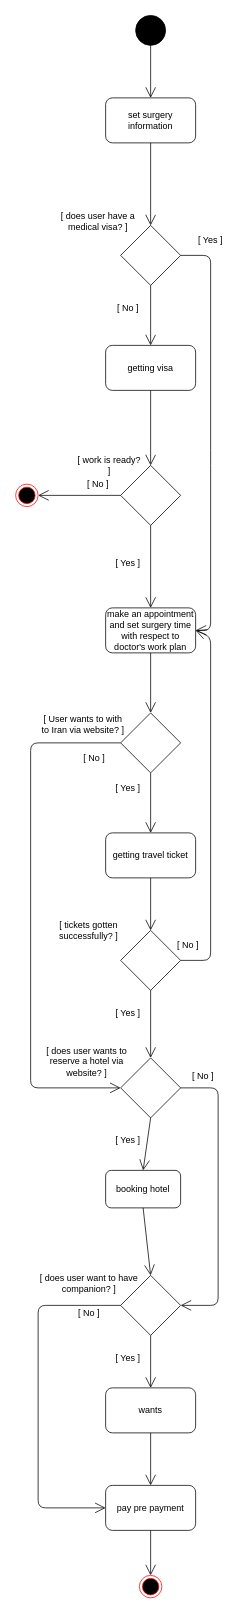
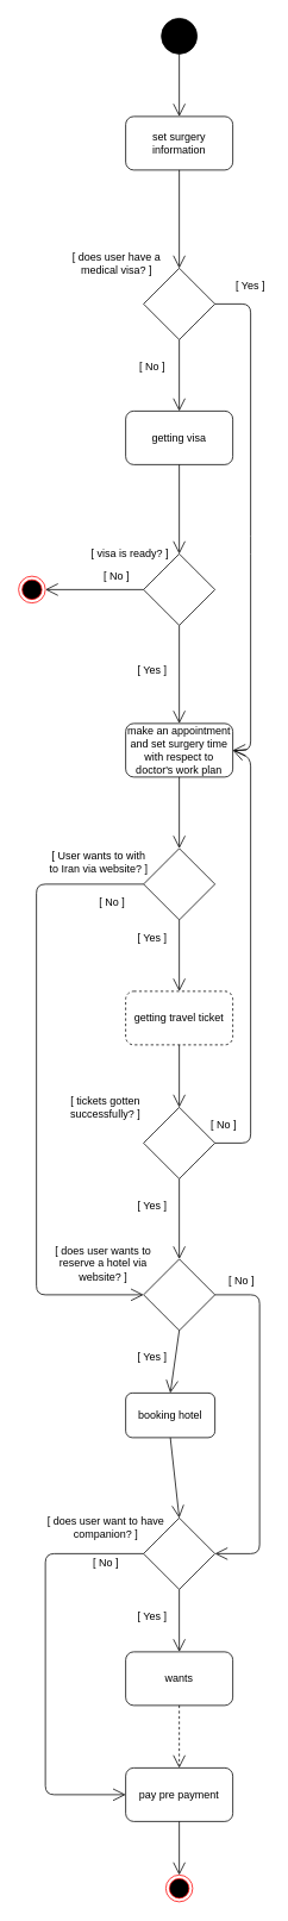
  <mxCell id="0" />
  <mxCell id="1" parent="0" />
  <mxCell id="2" value="" style="ellipse;whiteSpace=wrap;html=1;aspect=fixed;fillColor=#000000;" parent="1" vertex="1"><mxGeometry x="180" y="20" width="40" height="40" as="geometry" /></mxCell>
  <mxCell id="3" value="set surgery information" style="rounded=1;whiteSpace=wrap;html=1;fillColor=#FFFFFF;" parent="1" vertex="1"><mxGeometry x="140" y="130" width="120" height="60" as="geometry" /></mxCell>
  <mxCell id="4" value="" style="endArrow=open;endFill=1;endSize=12;html=1;exitX=0.5;exitY=1;exitDx=0;exitDy=0;entryX=0.5;entryY=0;entryDx=0;entryDy=0;" parent="1" source="2" target="3" edge="1"><mxGeometry width="160" relative="1" as="geometry"><mxPoint x="190" y="240" as="sourcePoint" /><mxPoint x="350" y="240" as="targetPoint" /></mxGeometry></mxCell>
  <mxCell id="5" value="" style="rhombus;whiteSpace=wrap;html=1;fillColor=#FFFFFF;" parent="1" vertex="1"><mxGeometry x="160" y="300" width="80" height="80" as="geometry" /></mxCell>
  <mxCell id="6" value="" style="endArrow=open;endFill=1;endSize=12;html=1;exitX=0.5;exitY=1;exitDx=0;exitDy=0;entryX=0.5;entryY=0;entryDx=0;entryDy=0;" parent="1" source="3" target="5" edge="1"><mxGeometry width="160" relative="1" as="geometry"><mxPoint x="-30" y="320" as="sourcePoint" /><mxPoint x="130" y="320" as="targetPoint" /></mxGeometry></mxCell>
  <mxCell id="7" value="[ does user have a medical visa? ]" style="text;html=1;strokeColor=none;fillColor=none;align=center;verticalAlign=middle;whiteSpace=wrap;rounded=0;" parent="1" vertex="1"><mxGeometry x="60" y="280" width="140" height="30" as="geometry" /></mxCell>
  <mxCell id="8" value="" style="endArrow=open;endFill=1;endSize=12;html=1;exitX=1;exitY=0.5;exitDx=0;exitDy=0;entryX=1;entryY=0.5;entryDx=0;entryDy=0;" parent="1" source="5" target="13" edge="1"><mxGeometry width="160" relative="1" as="geometry"><mxPoint x="300" y="340" as="sourcePoint" /><mxPoint x="330" y="590" as="targetPoint" /><Array as="points"><mxPoint x="280" y="340" /><mxPoint x="280" y="610" /><mxPoint x="280" y="840" /></Array></mxGeometry></mxCell>
  <mxCell id="9" value="" style="endArrow=open;endFill=1;endSize=12;html=1;exitX=0.5;exitY=1;exitDx=0;exitDy=0;entryX=0.5;entryY=0;entryDx=0;entryDy=0;" parent="1" source="5" target="12" edge="1"><mxGeometry width="160" relative="1" as="geometry"><mxPoint x="180" y="450" as="sourcePoint" /><mxPoint x="200" y="470" as="targetPoint" /></mxGeometry></mxCell>
  <mxCell id="10" value="[ No ]" style="text;html=1;strokeColor=none;fillColor=none;align=center;verticalAlign=middle;whiteSpace=wrap;rounded=0;" parent="1" vertex="1"><mxGeometry x="150" y="400" width="40" height="20" as="geometry" /></mxCell>
  <mxCell id="11" value="[ Yes ]" style="text;html=1;strokeColor=none;fillColor=none;align=center;verticalAlign=middle;whiteSpace=wrap;rounded=0;" parent="1" vertex="1"><mxGeometry x="260" y="310" width="40" height="20" as="geometry" /></mxCell>
  <mxCell id="12" value="getting visa" style="rounded=1;whiteSpace=wrap;html=1;fillColor=#FFFFFF;" parent="1" vertex="1"><mxGeometry x="140" y="460" width="120" height="60" as="geometry" /></mxCell>
  <mxCell id="13" value="make an appointment and set surgery time with respect to doctor's work plan" style="rounded=1;whiteSpace=wrap;html=1;fillColor=#FFFFFF;" parent="1" vertex="1"><mxGeometry x="140" y="810" width="120" height="60" as="geometry" /></mxCell>
  <mxCell id="14" value="" style="rhombus;whiteSpace=wrap;html=1;fillColor=#FFFFFF;" parent="1" vertex="1"><mxGeometry x="160" y="620" width="80" height="80" as="geometry" /></mxCell>
  <mxCell id="15" value="" style="endArrow=open;endFill=1;endSize=12;html=1;exitX=0.5;exitY=1;exitDx=0;exitDy=0;entryX=0.5;entryY=0;entryDx=0;entryDy=0;" parent="1" source="12" target="14" edge="1"><mxGeometry width="160" relative="1" as="geometry"><mxPoint x="70" y="560" as="sourcePoint" /><mxPoint x="230" y="560" as="targetPoint" /></mxGeometry></mxCell>
- <mxCell id="16" value="[ work is ready? ]" style="text;html=1;strokeColor=none;fillColor=none;align=center;verticalAlign=middle;whiteSpace=wrap;rounded=0;" parent="1" vertex="1"><mxGeometry x="100" y="610" width="90" height="20" as="geometry" /></mxCell>
+ <mxCell id="16" value="[ visa is ready? ]" style="text;html=1;strokeColor=none;fillColor=none;align=center;verticalAlign=middle;whiteSpace=wrap;rounded=0;" parent="1" vertex="1"><mxGeometry x="100" y="610" width="90" height="20" as="geometry" /></mxCell>
  <mxCell id="17" value="" style="endArrow=open;endFill=1;endSize=12;html=1;exitX=0;exitY=0.5;exitDx=0;exitDy=0;entryX=1;entryY=0.5;entryDx=0;entryDy=0;" parent="1" source="14" target="18" edge="1"><mxGeometry width="160" relative="1" as="geometry"><mxPoint x="-30" y="610" as="sourcePoint" /><mxPoint x="20" y="660" as="targetPoint" /></mxGeometry></mxCell>
  <mxCell id="18" value="" style="ellipse;html=1;shape=endState;fillColor=#000000;strokeColor=#ff0000;" parent="1" vertex="1"><mxGeometry x="20" y="645" width="30" height="30" as="geometry" /></mxCell>
  <mxCell id="19" value="[ No ]" style="text;html=1;strokeColor=none;fillColor=none;align=center;verticalAlign=middle;whiteSpace=wrap;rounded=0;" parent="1" vertex="1"><mxGeometry x="110" y="635" width="40" height="20" as="geometry" /></mxCell>
  <mxCell id="20" value="" style="endArrow=open;endFill=1;endSize=12;html=1;exitX=0.5;exitY=1;exitDx=0;exitDy=0;entryX=0.5;entryY=0;entryDx=0;entryDy=0;" parent="1" source="14" target="13" edge="1"><mxGeometry width="160" relative="1" as="geometry"><mxPoint x="100" y="770" as="sourcePoint" /><mxPoint x="260" y="770" as="targetPoint" /></mxGeometry></mxCell>
  <mxCell id="21" value="[ Yes ]" style="text;html=1;strokeColor=none;fillColor=none;align=center;verticalAlign=middle;whiteSpace=wrap;rounded=0;" parent="1" vertex="1"><mxGeometry x="150" y="740" width="40" height="20" as="geometry" /></mxCell>
  <mxCell id="22" value="" style="rhombus;whiteSpace=wrap;html=1;fillColor=#FFFFFF;" parent="1" vertex="1"><mxGeometry x="160" y="950" width="80" height="80" as="geometry" /></mxCell>
  <mxCell id="23" value="" style="endArrow=open;endFill=1;endSize=12;html=1;exitX=0.5;exitY=1;exitDx=0;exitDy=0;entryX=0.5;entryY=0;entryDx=0;entryDy=0;" parent="1" source="13" target="22" edge="1"><mxGeometry width="160" relative="1" as="geometry"><mxPoint x="220" y="930" as="sourcePoint" /><mxPoint x="380" y="930" as="targetPoint" /></mxGeometry></mxCell>
  <mxCell id="24" value="[ User wants to with to Iran via website? ]" style="text;html=1;strokeColor=none;fillColor=none;align=center;verticalAlign=middle;whiteSpace=wrap;rounded=0;" parent="1" vertex="1"><mxGeometry x="50" y="950" width="120" height="30" as="geometry" /></mxCell>
  <mxCell id="25" value="" style="endArrow=open;endFill=1;endSize=12;html=1;exitX=0.5;exitY=1;exitDx=0;exitDy=0;entryX=0.5;entryY=0;entryDx=0;entryDy=0;" parent="1" source="22" target="27" edge="1"><mxGeometry width="160" relative="1" as="geometry"><mxPoint x="230" y="1040" as="sourcePoint" /><mxPoint x="200" y="1120" as="targetPoint" /></mxGeometry></mxCell>
  <mxCell id="26" value="[ Yes ]" style="text;html=1;strokeColor=none;fillColor=none;align=center;verticalAlign=middle;whiteSpace=wrap;rounded=0;" parent="1" vertex="1"><mxGeometry x="150" y="1040" width="40" height="20" as="geometry" /></mxCell>
- <mxCell id="27" value="getting travel ticket" style="rounded=1;whiteSpace=wrap;html=1;fillColor=#FFFFFF;" parent="1" vertex="1"><mxGeometry x="140" y="1110" width="120" height="60" as="geometry" /></mxCell>
+ <mxCell id="27" value="getting travel ticket" style="rounded=1;whiteSpace=wrap;html=1;fillColor=#FFFFFF;dashed=1;" parent="1" vertex="1"><mxGeometry x="140" y="1110" width="120" height="60" as="geometry" /></mxCell>
  <mxCell id="28" value="" style="rhombus;whiteSpace=wrap;html=1;fillColor=#FFFFFF;" parent="1" vertex="1"><mxGeometry x="160" y="1240" width="80" height="80" as="geometry" /></mxCell>
  <mxCell id="29" value="" style="endArrow=open;endFill=1;endSize=12;html=1;exitX=0.5;exitY=1;exitDx=0;exitDy=0;entryX=0.5;entryY=0;entryDx=0;entryDy=0;" parent="1" source="27" target="28" edge="1"><mxGeometry width="160" relative="1" as="geometry"><mxPoint x="230" y="1200" as="sourcePoint" /><mxPoint x="390" y="1200" as="targetPoint" /></mxGeometry></mxCell>
  <mxCell id="30" value="[ tickets gotten successfully? ]" style="text;html=1;strokeColor=none;fillColor=none;align=center;verticalAlign=middle;whiteSpace=wrap;rounded=0;" parent="1" vertex="1"><mxGeometry x="55" y="1230" width="125" height="20" as="geometry" /></mxCell>
  <mxCell id="31" value="" style="endArrow=open;endFill=1;endSize=12;html=1;exitX=0.5;exitY=1;exitDx=0;exitDy=0;entryX=0.5;entryY=0;entryDx=0;entryDy=0;" parent="1" source="28" target="35" edge="1"><mxGeometry width="160" relative="1" as="geometry"><mxPoint x="200" y="1350" as="sourcePoint" /><mxPoint x="200" y="1410" as="targetPoint" /></mxGeometry></mxCell>
  <mxCell id="32" value="[ Yes ]" style="text;html=1;strokeColor=none;fillColor=none;align=center;verticalAlign=middle;whiteSpace=wrap;rounded=0;" parent="1" vertex="1"><mxGeometry x="150" y="1340" width="40" height="20" as="geometry" /></mxCell>
  <mxCell id="33" value="" style="endArrow=open;endFill=1;endSize=12;html=1;exitX=1;exitY=0.5;exitDx=0;exitDy=0;entryX=1;entryY=0.5;entryDx=0;entryDy=0;" parent="1" source="28" target="13" edge="1"><mxGeometry width="160" relative="1" as="geometry"><mxPoint x="360" y="1130" as="sourcePoint" /><mxPoint x="520" y="1130" as="targetPoint" /><Array as="points"><mxPoint x="280" y="1280" /><mxPoint x="280" y="848" /></Array></mxGeometry></mxCell>
  <mxCell id="34" value="[ No ]" style="text;html=1;strokeColor=none;fillColor=none;align=center;verticalAlign=middle;whiteSpace=wrap;rounded=0;" parent="1" vertex="1"><mxGeometry x="230" y="1250" width="40" height="20" as="geometry" /></mxCell>
  <mxCell id="35" value="" style="rhombus;whiteSpace=wrap;html=1;fillColor=#FFFFFF;" parent="1" vertex="1"><mxGeometry x="160" y="1410" width="80" height="80" as="geometry" /></mxCell>
  <mxCell id="36" value="[ does user wants to reserve a hotel via website? ]" style="text;html=1;strokeColor=none;fillColor=none;align=center;verticalAlign=middle;whiteSpace=wrap;rounded=0;" parent="1" vertex="1"><mxGeometry x="50" y="1405" width="130" height="20" as="geometry" /></mxCell>
  <mxCell id="37" value="" style="endArrow=open;endFill=1;endSize=12;html=1;exitX=0.5;exitY=1;exitDx=0;exitDy=0;entryX=0.5;entryY=0;entryDx=0;entryDy=0;" parent="1" source="35" target="38" edge="1"><mxGeometry width="160" relative="1" as="geometry"><mxPoint x="190" y="1530" as="sourcePoint" /><mxPoint x="200" y="1570" as="targetPoint" /></mxGeometry></mxCell>
  <mxCell id="38" value="booking hotel" style="rounded=1;whiteSpace=wrap;html=1;fillColor=#FFFFFF;" parent="1" vertex="1"><mxGeometry x="140" y="1560" width="100" height="50" as="geometry" /></mxCell>
  <mxCell id="39" value="[ Yes ]" style="text;html=1;strokeColor=none;fillColor=none;align=center;verticalAlign=middle;whiteSpace=wrap;rounded=0;" parent="1" vertex="1"><mxGeometry x="150" y="1510" width="40" height="20" as="geometry" /></mxCell>
  <mxCell id="40" value="" style="endArrow=open;endFill=1;endSize=12;html=1;exitX=0.5;exitY=1;exitDx=0;exitDy=0;entryX=0.5;entryY=0;entryDx=0;entryDy=0;" parent="1" source="38" target="41" edge="1"><mxGeometry width="160" relative="1" as="geometry"><mxPoint x="150" y="1680" as="sourcePoint" /><mxPoint x="200" y="1720" as="targetPoint" /></mxGeometry></mxCell>
  <mxCell id="41" value="" style="rhombus;whiteSpace=wrap;html=1;fillColor=#FFFFFF;" parent="1" vertex="1"><mxGeometry x="160" y="1700" width="80" height="80" as="geometry" /></mxCell>
  <mxCell id="42" value="[ does user want to have companion? ]" style="text;html=1;strokeColor=none;fillColor=none;align=center;verticalAlign=middle;whiteSpace=wrap;rounded=0;" parent="1" vertex="1"><mxGeometry x="47.5" y="1710" width="140" as="geometry" /></mxCell>
  <mxCell id="43" value="wants" style="rounded=1;whiteSpace=wrap;html=1;fillColor=#FFFFFF;" parent="1" vertex="1"><mxGeometry x="140" y="1850" width="120" height="60" as="geometry" /></mxCell>
  <mxCell id="44" value="" style="endArrow=open;endFill=1;endSize=12;html=1;exitX=0.5;exitY=1;exitDx=0;exitDy=0;entryX=0.5;entryY=0;entryDx=0;entryDy=0;" parent="1" source="41" target="43" edge="1"><mxGeometry width="160" relative="1" as="geometry"><mxPoint x="-50" y="1840" as="sourcePoint" /><mxPoint x="110" y="1840" as="targetPoint" /></mxGeometry></mxCell>
  <mxCell id="45" value="pay pre payment" style="rounded=1;whiteSpace=wrap;html=1;fillColor=#FFFFFF;" parent="1" vertex="1"><mxGeometry x="140" y="1980" width="120" height="60" as="geometry" /></mxCell>
- <mxCell id="46" value="" style="endArrow=open;endFill=1;endSize=12;html=1;exitX=0.5;exitY=1;exitDx=0;exitDy=0;entryX=0.5;entryY=0;entryDx=0;entryDy=0;" parent="1" source="43" target="45" edge="1"><mxGeometry width="160" relative="1" as="geometry"><mxPoint x="20" y="2060" as="sourcePoint" /><mxPoint x="180" y="2060" as="targetPoint" /></mxGeometry></mxCell>
+ <mxCell id="46" value="" style="endArrow=open;endFill=1;endSize=12;html=1;exitX=0.5;exitY=1;exitDx=0;exitDy=0;entryX=0.5;entryY=0;entryDx=0;entryDy=0;dashed=1;" parent="1" source="43" target="45" edge="1"><mxGeometry width="160" relative="1" as="geometry"><mxPoint x="20" y="2060" as="sourcePoint" /><mxPoint x="180" y="2060" as="targetPoint" /></mxGeometry></mxCell>
  <mxCell id="47" value="" style="ellipse;html=1;shape=endState;fillColor=#000000;strokeColor=#ff0000;" parent="1" vertex="1"><mxGeometry x="185" y="2100" width="30" height="30" as="geometry" /></mxCell>
  <mxCell id="48" value="" style="endArrow=open;endFill=1;endSize=12;html=1;exitX=0.5;exitY=1;exitDx=0;exitDy=0;entryX=0.5;entryY=0;entryDx=0;entryDy=0;" parent="1" source="45" target="47" edge="1"><mxGeometry width="160" relative="1" as="geometry"><mxPoint x="200" y="2070" as="sourcePoint" /><mxPoint x="360" y="2070" as="targetPoint" /></mxGeometry></mxCell>
  <mxCell id="49" value="[ Yes ]" style="text;html=1;strokeColor=none;fillColor=none;align=center;verticalAlign=middle;whiteSpace=wrap;rounded=0;" parent="1" vertex="1"><mxGeometry x="150" y="1800" width="40" height="20" as="geometry" /></mxCell>
  <mxCell id="50" value="" style="endArrow=open;endFill=1;endSize=12;html=1;exitX=1;exitY=0.5;exitDx=0;exitDy=0;entryX=1;entryY=0.5;entryDx=0;entryDy=0;" parent="1" source="35" target="41" edge="1"><mxGeometry width="160" relative="1" as="geometry"><mxPoint x="300" y="1460" as="sourcePoint" /><mxPoint x="360" y="2120" as="targetPoint" /><Array as="points"><mxPoint x="290" y="1450" /><mxPoint x="290" y="1740" /></Array></mxGeometry></mxCell>
  <mxCell id="51" value="[ No ]" style="text;html=1;strokeColor=none;fillColor=none;align=center;verticalAlign=middle;whiteSpace=wrap;rounded=0;" parent="1" vertex="1"><mxGeometry x="250" y="1425" width="40" height="20" as="geometry" /></mxCell>
  <mxCell id="52" value="" style="endArrow=open;endFill=1;endSize=12;html=1;exitX=0;exitY=0.5;exitDx=0;exitDy=0;entryX=0;entryY=0.5;entryDx=0;entryDy=0;" parent="1" source="41" target="45" edge="1"><mxGeometry width="160" relative="1" as="geometry"><mxPoint x="220" y="1800" as="sourcePoint" /><mxPoint x="380" y="1800" as="targetPoint" /><Array as="points"><mxPoint x="50" y="1740" /><mxPoint x="50" y="2010" /></Array></mxGeometry></mxCell>
  <mxCell id="53" value="[ No ]" style="text;html=1;strokeColor=none;fillColor=none;align=center;verticalAlign=middle;whiteSpace=wrap;rounded=0;" parent="1" vertex="1"><mxGeometry x="97.5" y="1740" width="40" height="20" as="geometry" /></mxCell>
  <mxCell id="54" value="" style="endArrow=open;endFill=1;endSize=12;html=1;exitX=0;exitY=0.5;exitDx=0;exitDy=0;entryX=0;entryY=0.5;entryDx=0;entryDy=0;" edge="1" parent="1" source="22" target="35"><mxGeometry width="160" relative="1" as="geometry"><mxPoint x="-110" y="1080" as="sourcePoint" /><mxPoint x="-40" y="1360" as="targetPoint" /><Array as="points"><mxPoint x="40" y="990" /><mxPoint x="40" y="1450" /></Array></mxGeometry></mxCell>
  <mxCell id="55" value="[ No ]" style="text;html=1;strokeColor=none;fillColor=none;align=center;verticalAlign=middle;whiteSpace=wrap;rounded=0;" vertex="1" parent="1"><mxGeometry x="105" y="1000" width="40" height="20" as="geometry" /></mxCell>
